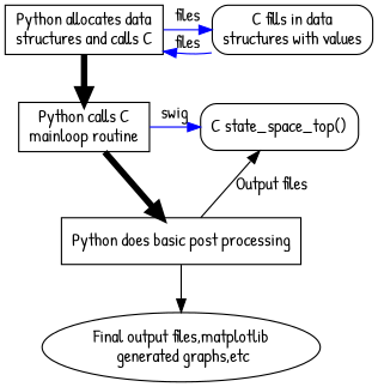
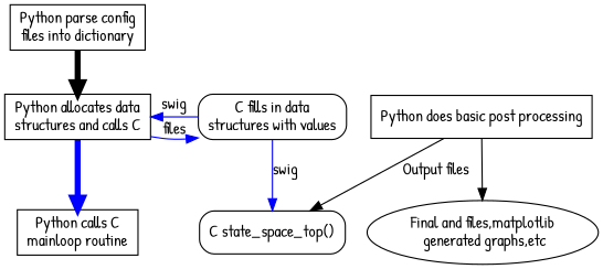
  digraph {
    fontname="Patrick Hand"
    node [fontname="Patrick Hand" shape=box]
    edge [fontname="Patrick Hand"]
    n1 [label="Python allocates data\nstructures and calls C"]
    n2 [label="C fills in data\nstructures with values" style=rounded]
    n3 [label="Python calls C\nmainloop routine"]
    n4 [label="C state_space_top()" style=rounded]
    n5 [label="Python does basic post processing"]
-   n7 [label="Final output files,matplotlib\n generated graphs,etc" shape=""]
+   n6 [label="Python parse config\nfiles into dictionary"]
+   n7 [label="Final and files,matplotlib\n generated graphs,etc" shape=""]
    subgraph sub_1 {
      rank=same
      n1
      n2
    }
    subgraph sub_2 {
      rank=same
      n3
      n4
    }
    n1 -> n2 [color=blue label=files]
-   n1 -> n3 [penwidth=5]
-   n2 -> n1 [color=blue label=files]
-   n3 -> n4 [color=blue label=swig]
-   n3 -> n5 [penwidth=5]
+   n1 -> n3 [penwidth=5 color=blue]
+   n2 -> n1 [color=blue label=swig]
+   n2 -> n4 [color=blue label=swig]
    n5 -> n4 [label="Output files"]
    n5 -> n7
+   n6 -> n1 [penwidth=5]
  }
